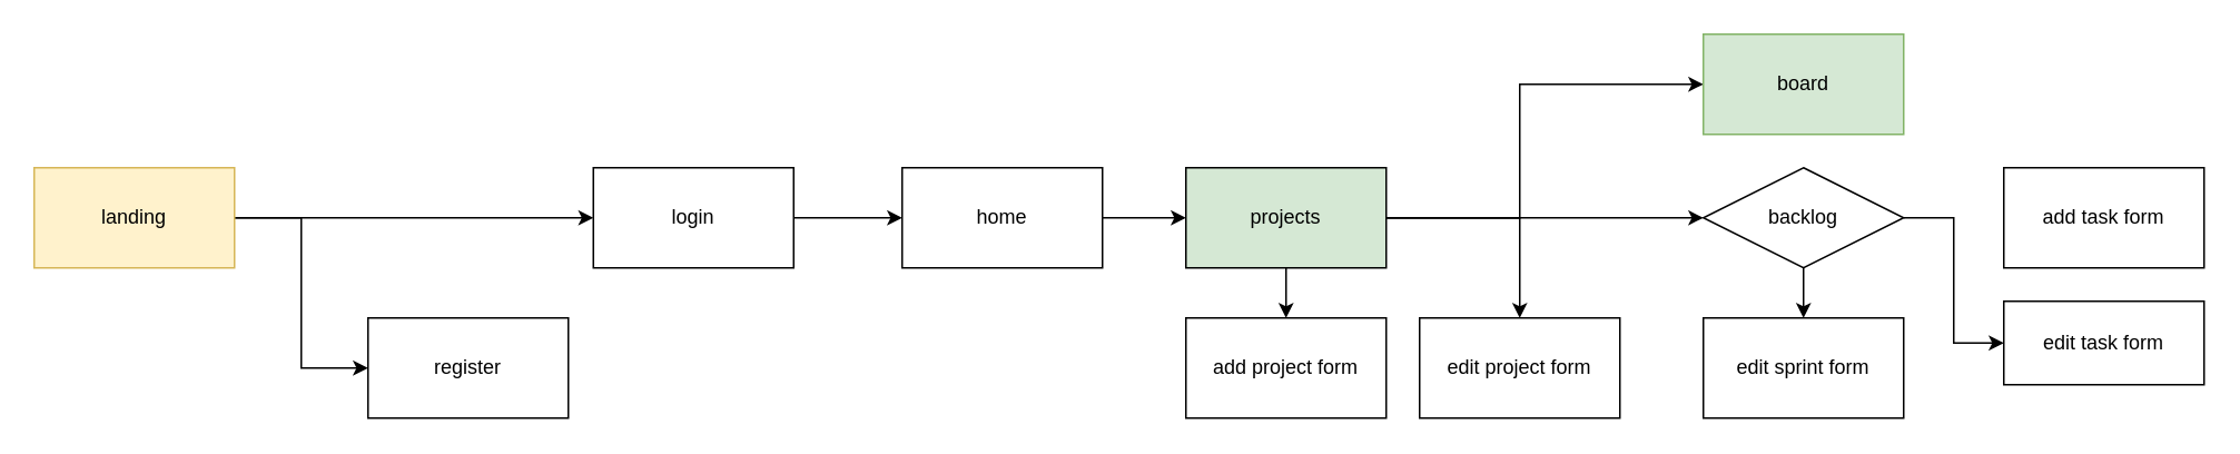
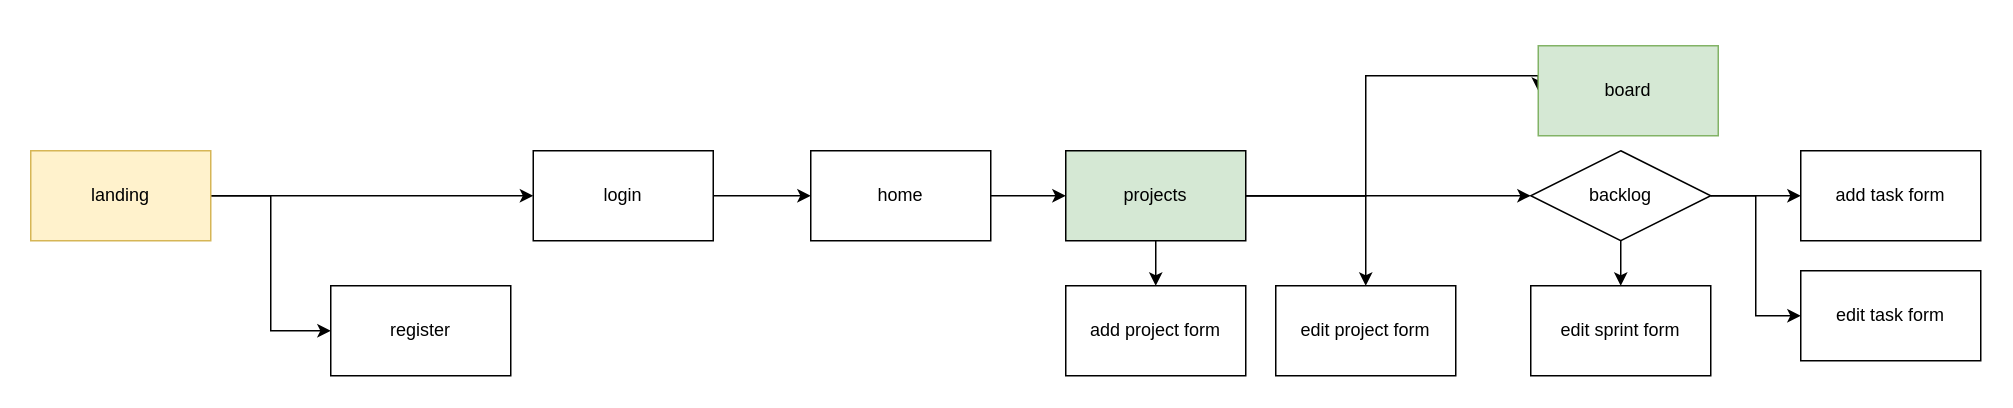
  <mxCell id="0" />
  <mxCell id="1" parent="0" />
  <mxCell id="2" style="edgeStyle=orthogonalEdgeStyle;rounded=0;orthogonalLoop=1;jettySize=auto;html=1;entryX=0;entryY=0.5;entryDx=0;entryDy=0;" edge="1" parent="1" source="3" target="14"><mxGeometry relative="1" as="geometry" /></mxCell>
  <mxCell id="3" value="home" style="rounded=0;whiteSpace=wrap;html=1;" vertex="1" parent="1"><mxGeometry x="540" y="100" width="120" height="60" as="geometry" /></mxCell>
  <mxCell id="4" value="" style="edgeStyle=orthogonalEdgeStyle;rounded=0;orthogonalLoop=1;jettySize=auto;html=1;" edge="1" parent="1" source="6" target="8"><mxGeometry relative="1" as="geometry" /></mxCell>
  <mxCell id="5" style="edgeStyle=orthogonalEdgeStyle;rounded=0;orthogonalLoop=1;jettySize=auto;html=1;entryX=0;entryY=0.5;entryDx=0;entryDy=0;" edge="1" parent="1" source="6" target="9"><mxGeometry relative="1" as="geometry" /></mxCell>
  <mxCell id="6" value="landing" style="rounded=0;whiteSpace=wrap;html=1;fillColor=#fff2cc;strokeColor=#d6b656;" vertex="1" parent="1"><mxGeometry x="20" y="100" width="120" height="60" as="geometry" /></mxCell>
  <mxCell id="7" style="edgeStyle=orthogonalEdgeStyle;rounded=0;orthogonalLoop=1;jettySize=auto;html=1;entryX=0;entryY=0.5;entryDx=0;entryDy=0;" edge="1" parent="1" source="8" target="3"><mxGeometry relative="1" as="geometry" /></mxCell>
  <mxCell id="8" value="login" style="whiteSpace=wrap;html=1;rounded=0;" vertex="1" parent="1"><mxGeometry x="355" y="100" width="120" height="60" as="geometry" /></mxCell>
  <mxCell id="9" value="register" style="whiteSpace=wrap;html=1;rounded=0;" vertex="1" parent="1"><mxGeometry x="220" y="190" width="120" height="60" as="geometry" /></mxCell>
  <mxCell id="10" style="edgeStyle=orthogonalEdgeStyle;rounded=0;orthogonalLoop=1;jettySize=auto;html=1;" edge="1" parent="1" source="14" target="19"><mxGeometry relative="1" as="geometry" /></mxCell>
  <mxCell id="11" style="edgeStyle=orthogonalEdgeStyle;rounded=0;orthogonalLoop=1;jettySize=auto;html=1;entryX=0.5;entryY=0;entryDx=0;entryDy=0;" edge="1" parent="1" source="14" target="20"><mxGeometry relative="1" as="geometry" /></mxCell>
  <mxCell id="12" style="edgeStyle=orthogonalEdgeStyle;rounded=0;orthogonalLoop=1;jettySize=auto;html=1;entryX=0;entryY=0.5;entryDx=0;entryDy=0;" edge="1" parent="1" source="14" target="18"><mxGeometry relative="1" as="geometry" /></mxCell>
  <mxCell id="13" style="edgeStyle=orthogonalEdgeStyle;rounded=0;orthogonalLoop=1;jettySize=auto;html=1;entryX=0;entryY=0.5;entryDx=0;entryDy=0;" edge="1" parent="1" source="14" target="24"><mxGeometry relative="1" as="geometry"><Array as="points"><mxPoint x="910" y="130" /><mxPoint x="910" y="50" /></Array></mxGeometry></mxCell>
  <mxCell id="14" value="projects" style="rounded=0;whiteSpace=wrap;html=1;fillColor=#d5e8d4;" vertex="1" parent="1"><mxGeometry x="710" y="100" width="120" height="60" as="geometry" /></mxCell>
  <mxCell id="15" value="" style="edgeStyle=orthogonalEdgeStyle;rounded=0;orthogonalLoop=1;jettySize=auto;html=1;" edge="1" parent="1" source="18" target="21"><mxGeometry relative="1" as="geometry" /></mxCell>
+ <mxCell id="16" style="edgeStyle=orthogonalEdgeStyle;rounded=0;orthogonalLoop=1;jettySize=auto;html=1;entryX=0;entryY=0.5;entryDx=0;entryDy=0;" edge="1" parent="1" source="18" target="22"><mxGeometry relative="1" as="geometry" /></mxCell>
  <mxCell id="17" style="edgeStyle=orthogonalEdgeStyle;rounded=0;orthogonalLoop=1;jettySize=auto;html=1;entryX=0;entryY=0.5;entryDx=0;entryDy=0;" edge="1" parent="1" source="18" target="23"><mxGeometry relative="1" as="geometry" /></mxCell>
  <mxCell id="18" value="backlog" style="rhombus;whiteSpace=wrap;html=1;" vertex="1" parent="1"><mxGeometry x="1020" y="100" width="120" height="60" as="geometry" /></mxCell>
  <mxCell id="19" value="add project form" style="rounded=0;whiteSpace=wrap;html=1;" vertex="1" parent="1"><mxGeometry x="710" y="190" width="120" height="60" as="geometry" /></mxCell>
  <mxCell id="20" value="edit project form" style="rounded=0;whiteSpace=wrap;html=1;" vertex="1" parent="1"><mxGeometry x="850" y="190" width="120" height="60" as="geometry" /></mxCell>
  <mxCell id="21" value="edit sprint form" style="whiteSpace=wrap;html=1;rounded=0;" vertex="1" parent="1"><mxGeometry x="1020" y="190" width="120" height="60" as="geometry" /></mxCell>
  <mxCell id="22" value="add task form" style="rounded=0;whiteSpace=wrap;html=1;" vertex="1" parent="1"><mxGeometry x="1200" y="100" width="120" height="60" as="geometry" /></mxCell>
- <mxCell id="23" value="edit task form" style="rounded=0;whiteSpace=wrap;html=1;" vertex="1" parent="1"><mxGeometry x="1200" y="180" width="120" height="50" as="geometry" /></mxCell>
- <mxCell id="24" value="board" style="rounded=0;whiteSpace=wrap;html=1;fillColor=#d5e8d4;strokeColor=#82b366;" vertex="1" parent="1"><mxGeometry x="1020" y="20" width="120" height="60" as="geometry" /></mxCell>
+ <mxCell id="23" value="edit task form" style="rounded=0;whiteSpace=wrap;html=1;" vertex="1" parent="1"><mxGeometry x="1200" y="180" width="120" height="60" as="geometry" /></mxCell>
+ <mxCell id="24" value="board" style="rounded=0;whiteSpace=wrap;html=1;fillColor=#d5e8d4;strokeColor=#82b366;" vertex="1" parent="1"><mxGeometry x="1025" y="30" width="120" height="60" as="geometry" /></mxCell>
